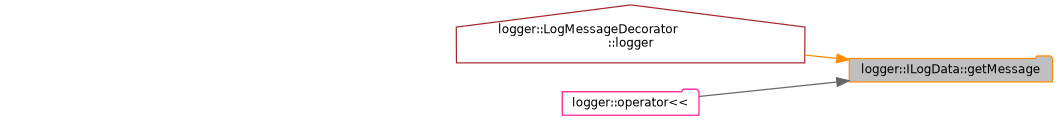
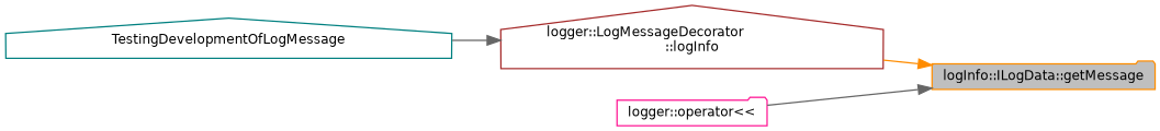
  digraph {
    rankdir=RL
    node [fillcolor=white fontname=Helvetica fontsize=10 shape=folder style=filled]
    edge [color=gray40 dir=back fontname=Helvetica fontsize=10 labelfontname=Helvetica labelfontsize=10 style=solid]
-   n1 [color=darkorange fillcolor=grey75 fontcolor=black height=0.2 label="logger::ILogData::getMessage" width=0.4]
-   n2 [color=brown height=0.2 label="logger::LogMessageDecorator\l::logger" shape=house width=0.4]
+   n1 [color=darkorange fillcolor=grey75 fontcolor=black height=0.2 label="logInfo::ILogData::getMessage" width=0.4]
+   n2 [color=brown height=0.2 label="logger::LogMessageDecorator\l::logInfo" shape=house width=0.4]
    n3 [color=deeppink height=0.2 label="logger::operator\<\<" width=0.4]
+   n4 [color=teal height=0.2 label=TestingDevelopmentOfLogMessage shape=house width=0.4]
    n1 -> n2 [color=darkorange]
    n1 -> n3
+   n2 -> n4
  }
